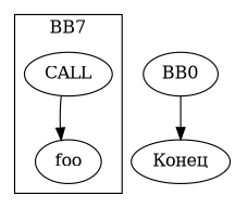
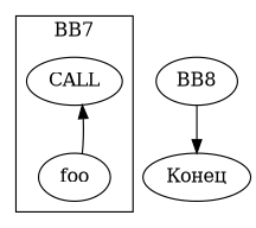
  digraph {
    rankdir=TB
    n1 [label=CALL]
    n2 [label=foo]
-   n3 [label=BB0]
+   n3 [label=BB8]
    n4 [label="Конец"]
    subgraph cluster_1 {
      label=BB7
      n1
      n2
    }
-   n1 -> n2
+   n2 -> n1
    n3 -> n4
  }
